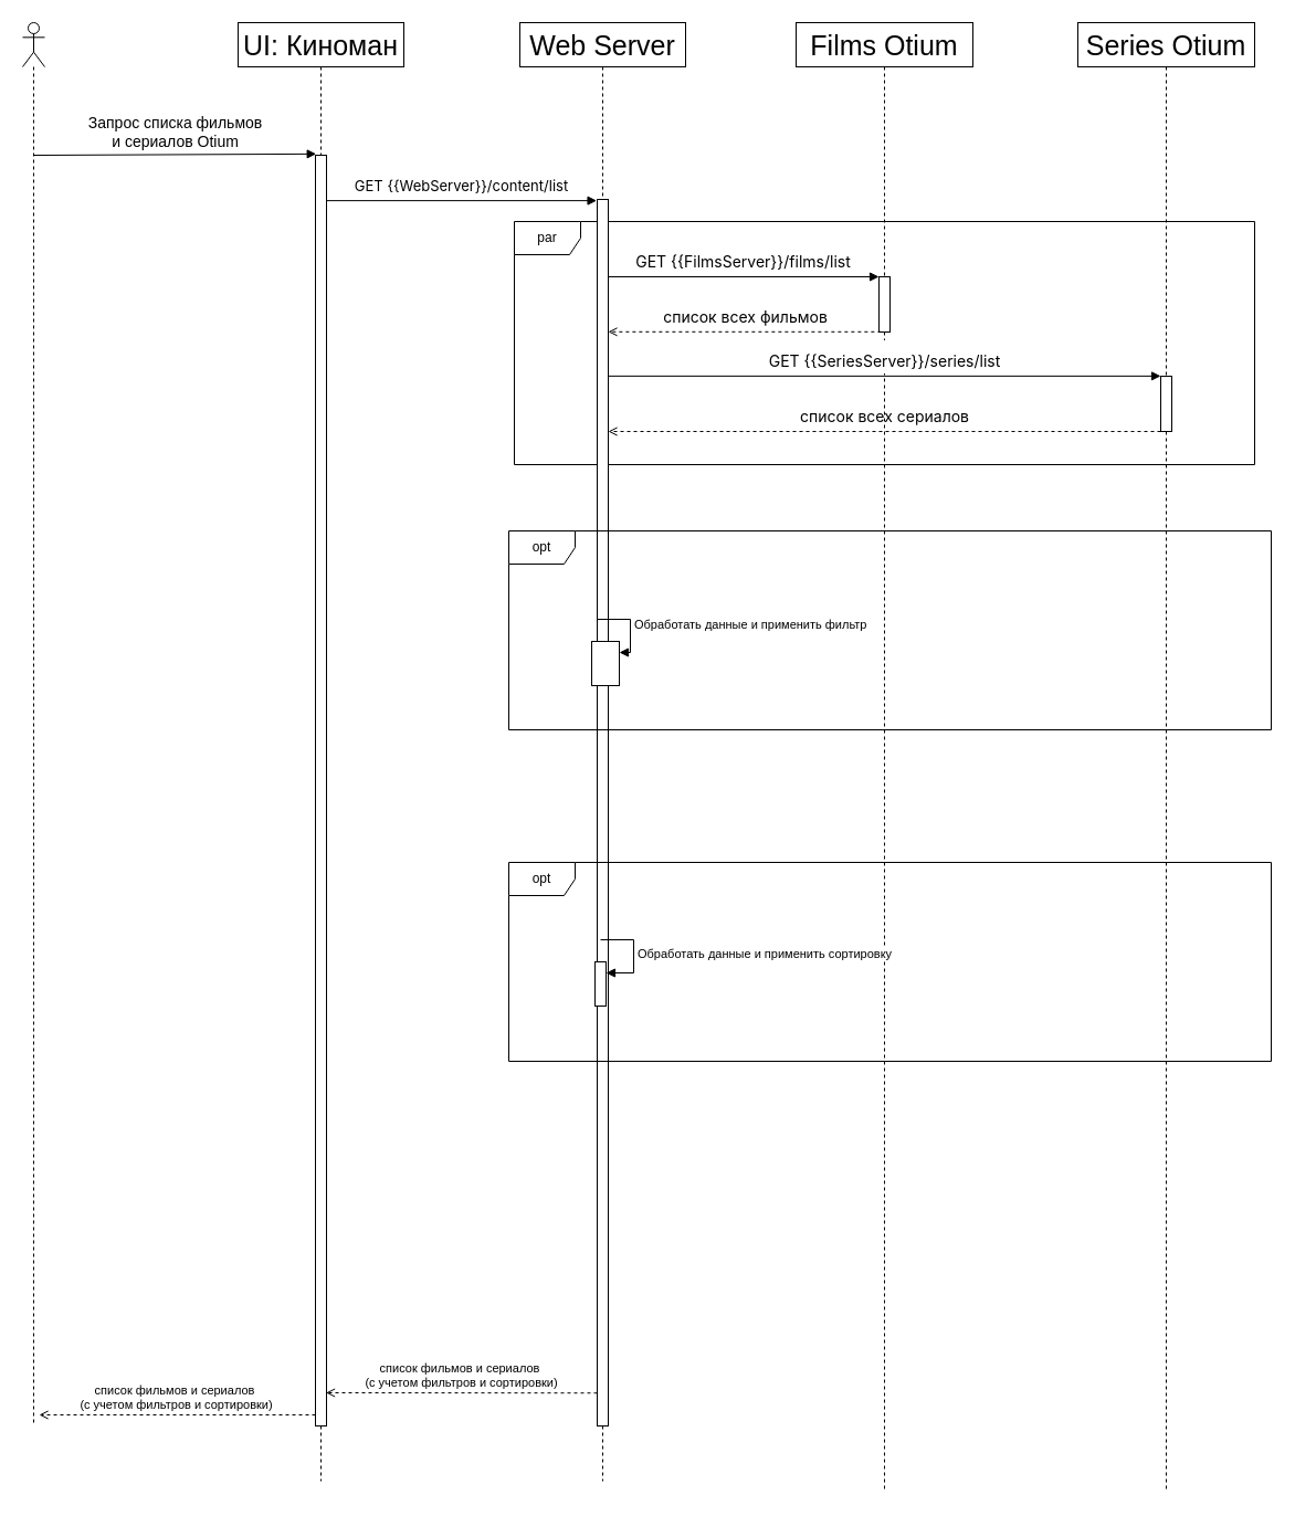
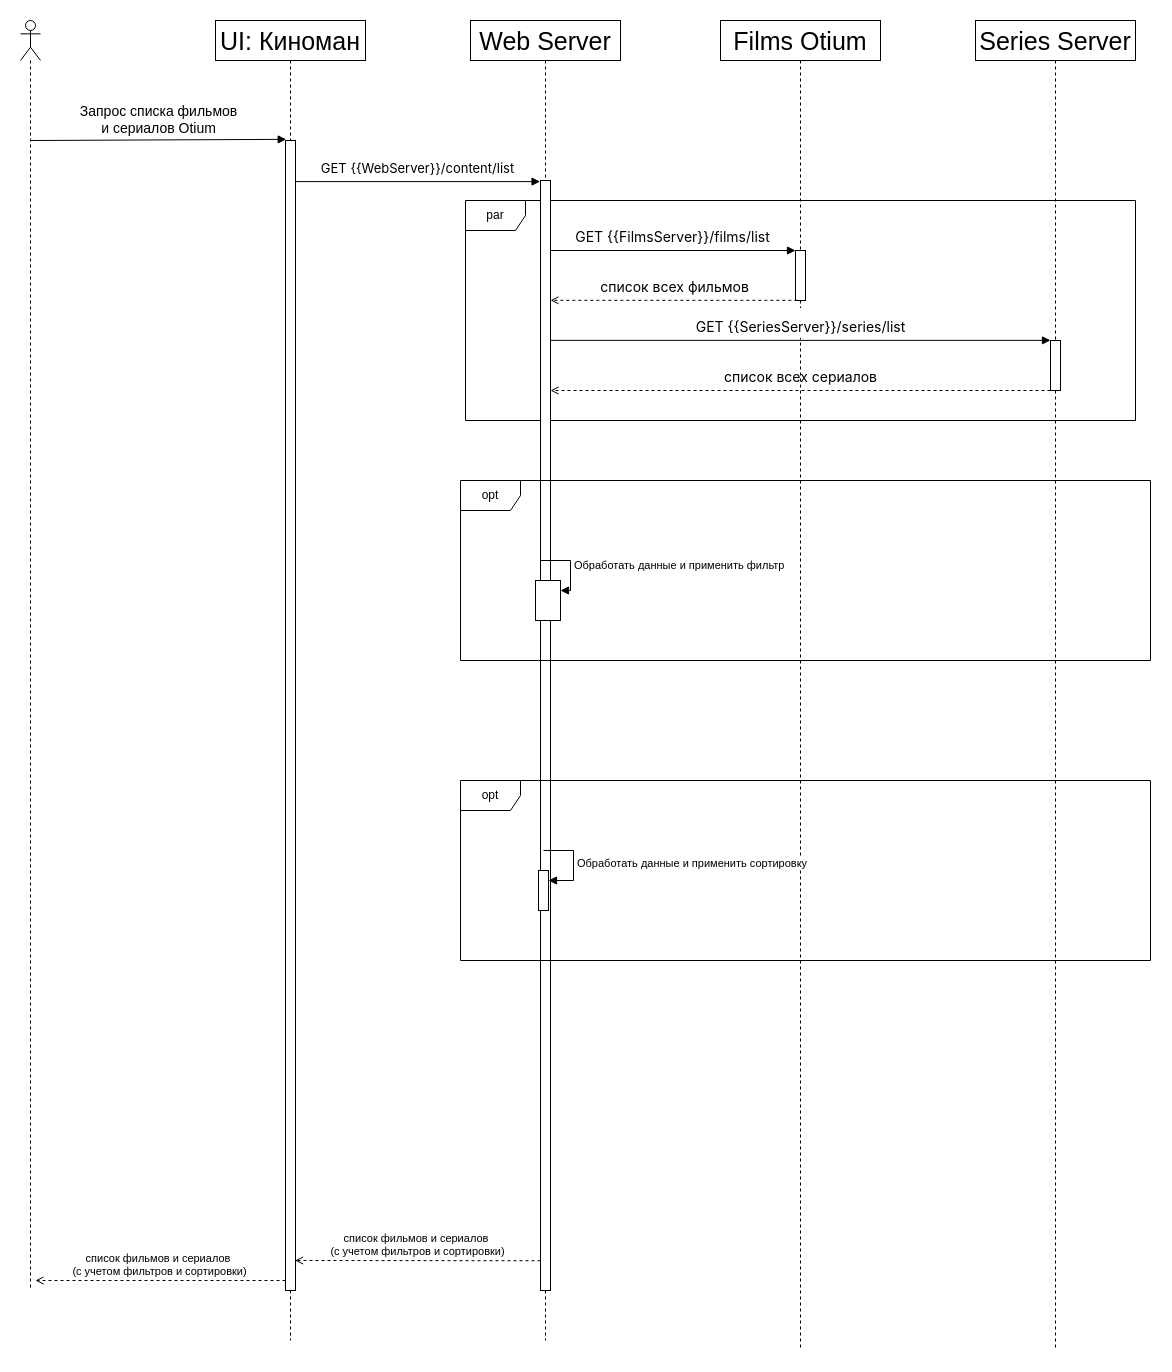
  <mxCell id="0" />
  <mxCell id="1" parent="0" />
  <mxCell id="2" value="par" style="shape=umlFrame;whiteSpace=wrap;html=1;" vertex="1" parent="1"><mxGeometry x="465" y="200" width="670" height="220" as="geometry" /></mxCell>
  <mxCell id="3" value="" style="shape=umlLifeline;participant=umlActor;perimeter=lifelinePerimeter;whiteSpace=wrap;html=1;container=1;collapsible=0;recursiveResize=0;verticalAlign=top;spacingTop=36;outlineConnect=0;fontSize=25;" vertex="1" parent="1"><mxGeometry x="20" y="20" width="20" height="1270" as="geometry" /></mxCell>
  <mxCell id="4" value="Запрос списка фильмов &lt;br&gt;и сериалов Otium" style="html=1;verticalAlign=bottom;startArrow=none;startFill=0;endArrow=block;startSize=8;rounded=1;fontSize=14;entryX=0.069;entryY=-0.001;entryDx=0;entryDy=0;entryPerimeter=0;" edge="1" parent="3" target="10"><mxGeometry x="-0.001" width="60" relative="1" as="geometry"><mxPoint x="10" y="120" as="sourcePoint" /><mxPoint x="70" y="120" as="targetPoint" /><mxPoint as="offset" /></mxGeometry></mxCell>
- <mxCell id="5" value="Series Otium" style="shape=umlLifeline;perimeter=lifelinePerimeter;whiteSpace=wrap;html=1;container=1;collapsible=0;recursiveResize=0;outlineConnect=0;fontSize=25;" vertex="1" parent="1"><mxGeometry x="975" y="20" width="160" height="1330" as="geometry" /></mxCell>
+ <mxCell id="5" value="Series Server" style="shape=umlLifeline;perimeter=lifelinePerimeter;whiteSpace=wrap;html=1;container=1;collapsible=0;recursiveResize=0;outlineConnect=0;fontSize=25;" vertex="1" parent="1"><mxGeometry x="975" y="20" width="160" height="1330" as="geometry" /></mxCell>
  <mxCell id="6" value="" style="html=1;points=[];perimeter=orthogonalPerimeter;fontFamily=Helvetica;fontSize=25;fontColor=default;align=center;strokeColor=default;fillColor=default;" vertex="1" parent="5"><mxGeometry x="75" y="320" width="10" height="50" as="geometry" /></mxCell>
  <mxCell id="7" value="&lt;div style=&quot;text-align: left;&quot;&gt;&lt;font face=&quot;Inter, system-ui, -apple-system, system-ui, Segoe UI, Roboto, Oxygen, Ubuntu, Cantarell, Fira Sans, Droid Sans, Helvetica, Arial, sans-serif&quot;&gt;&lt;span style=&quot;font-size: 14px;&quot;&gt;список всех сериалов&lt;/span&gt;&lt;/font&gt;&lt;/div&gt;" style="html=1;verticalAlign=bottom;startArrow=none;endArrow=open;startSize=8;rounded=1;fontSize=25;startFill=0;endFill=0;dashed=1;exitX=-0.05;exitY=0.205;exitDx=0;exitDy=0;exitPerimeter=0;" edge="1" parent="5" target="17"><mxGeometry x="-0.001" relative="1" as="geometry"><mxPoint x="75" y="370" as="sourcePoint" /><mxPoint x="-170" y="370" as="targetPoint" /><mxPoint as="offset" /></mxGeometry></mxCell>
  <mxCell id="8" value="&lt;span style=&quot;background-color: rgb(255, 255, 255); font-size: 13px;&quot;&gt;&lt;font style=&quot;font-size: 13px;&quot;&gt;&lt;span style=&quot;font-family: Inter, system-ui, -apple-system, &amp;quot;system-ui&amp;quot;, &amp;quot;Segoe UI&amp;quot;, Roboto, Oxygen, Ubuntu, Cantarell, &amp;quot;Fira Sans&amp;quot;, &amp;quot;Droid Sans&amp;quot;, Helvetica, Arial, sans-serif; text-align: left;&quot; data-testid=&quot;resolvedVariable&quot; spellcheck=&quot;false&quot; class=&quot;resolvedVariable&quot;&gt;GET {{WebServer}}&lt;/span&gt;&lt;span style=&quot;font-family: Inter, system-ui, -apple-system, &amp;quot;system-ui&amp;quot;, &amp;quot;Segoe UI&amp;quot;, Roboto, Oxygen, Ubuntu, Cantarell, &amp;quot;Fira Sans&amp;quot;, &amp;quot;Droid Sans&amp;quot;, Helvetica, Arial, sans-serif; text-align: left;&quot; data-testid=&quot;resolvedVariable&quot; spellcheck=&quot;false&quot; class=&quot;resolvedVariable&quot;&gt;/&lt;/span&gt;&lt;/font&gt;&lt;span style=&quot;font-family: Inter, system-ui, -apple-system, &amp;quot;system-ui&amp;quot;, &amp;quot;Segoe UI&amp;quot;, Roboto, Oxygen, Ubuntu, Cantarell, &amp;quot;Fira Sans&amp;quot;, &amp;quot;Droid Sans&amp;quot;, Helvetica, Arial, sans-serif; text-align: left;&quot; data-offset-key=&quot;a3p1t-1-0&quot;&gt;&lt;span style=&quot;&quot; data-text=&quot;true&quot;&gt;content/list&lt;/span&gt;&lt;/span&gt;&lt;/span&gt;" style="html=1;verticalAlign=bottom;startArrow=none;endArrow=block;startSize=8;rounded=1;fontSize=25;entryX=-0.044;entryY=0.001;entryDx=0;entryDy=0;entryPerimeter=0;startFill=0;" edge="1" parent="1" source="10" target="17"><mxGeometry x="-0.001" relative="1" as="geometry"><mxPoint x="225" y="100" as="sourcePoint" /><mxPoint as="offset" /></mxGeometry></mxCell>
  <mxCell id="9" value="UI: Киноман" style="shape=umlLifeline;perimeter=lifelinePerimeter;whiteSpace=wrap;html=1;container=1;collapsible=0;recursiveResize=0;outlineConnect=0;fontSize=25;" vertex="1" parent="1"><mxGeometry x="215" y="20" width="150" height="1320" as="geometry" /></mxCell>
  <mxCell id="10" value="" style="html=1;points=[];perimeter=orthogonalPerimeter;fontFamily=Helvetica;fontSize=25;fontColor=default;align=center;strokeColor=default;fillColor=default;" vertex="1" parent="9"><mxGeometry x="70" y="120" width="10" height="1150" as="geometry" /></mxCell>
  <mxCell id="11" value="Films Otium" style="shape=umlLifeline;perimeter=lifelinePerimeter;whiteSpace=wrap;html=1;container=1;collapsible=0;recursiveResize=0;outlineConnect=0;fontSize=25;" vertex="1" parent="1"><mxGeometry x="720" y="20" width="160" height="1330" as="geometry" /></mxCell>
  <mxCell id="12" value="" style="html=1;points=[];perimeter=orthogonalPerimeter;fontFamily=Helvetica;fontSize=25;fontColor=default;align=center;strokeColor=default;fillColor=default;" vertex="1" parent="11"><mxGeometry x="75" y="230" width="10" height="50" as="geometry" /></mxCell>
  <mxCell id="13" value="&lt;span style=&quot;background-color: rgb(255, 255, 255); font-size: 14px;&quot;&gt;&lt;font style=&quot;font-size: 14px;&quot;&gt;&lt;span style=&quot;font-family: Inter, system-ui, -apple-system, &amp;quot;system-ui&amp;quot;, &amp;quot;Segoe UI&amp;quot;, Roboto, Oxygen, Ubuntu, Cantarell, &amp;quot;Fira Sans&amp;quot;, &amp;quot;Droid Sans&amp;quot;, Helvetica, Arial, sans-serif; text-align: left;&quot; data-testid=&quot;resolvedVariable&quot; spellcheck=&quot;false&quot; class=&quot;resolvedVariable&quot;&gt;GET {{FilmsServer}}&lt;/span&gt;&lt;span style=&quot;font-family: Inter, system-ui, -apple-system, &amp;quot;system-ui&amp;quot;, &amp;quot;Segoe UI&amp;quot;, Roboto, Oxygen, Ubuntu, Cantarell, &amp;quot;Fira Sans&amp;quot;, &amp;quot;Droid Sans&amp;quot;, Helvetica, Arial, sans-serif; text-align: left;&quot; data-testid=&quot;resolvedVariable&quot; spellcheck=&quot;false&quot; class=&quot;resolvedVariable&quot;&gt;/films&lt;/span&gt;&lt;/font&gt;&lt;span style=&quot;font-family: Inter, system-ui, -apple-system, &amp;quot;system-ui&amp;quot;, &amp;quot;Segoe UI&amp;quot;, Roboto, Oxygen, Ubuntu, Cantarell, &amp;quot;Fira Sans&amp;quot;, &amp;quot;Droid Sans&amp;quot;, Helvetica, Arial, sans-serif; text-align: left;&quot; data-offset-key=&quot;a3p1t-1-0&quot;&gt;&lt;span style=&quot;&quot; data-text=&quot;true&quot;&gt;/list&lt;/span&gt;&lt;/span&gt;&lt;/span&gt;" style="html=1;verticalAlign=bottom;startArrow=none;endArrow=block;startSize=8;rounded=1;fontSize=25;entryX=-0.044;entryY=0.001;entryDx=0;entryDy=0;entryPerimeter=0;startFill=0;" edge="1" parent="11"><mxGeometry x="-0.001" relative="1" as="geometry"><mxPoint x="-170" y="230" as="sourcePoint" /><mxPoint x="75" y="230" as="targetPoint" /><mxPoint as="offset" /></mxGeometry></mxCell>
  <mxCell id="14" value="&lt;span style=&quot;background-color: rgb(255, 255, 255); font-size: 14px;&quot;&gt;&lt;font style=&quot;font-size: 14px;&quot;&gt;&lt;span style=&quot;font-family: Inter, system-ui, -apple-system, &amp;quot;system-ui&amp;quot;, &amp;quot;Segoe UI&amp;quot;, Roboto, Oxygen, Ubuntu, Cantarell, &amp;quot;Fira Sans&amp;quot;, &amp;quot;Droid Sans&amp;quot;, Helvetica, Arial, sans-serif; text-align: left;&quot; data-testid=&quot;resolvedVariable&quot; spellcheck=&quot;false&quot; class=&quot;resolvedVariable&quot;&gt;GET {{SeriesServer}}&lt;/span&gt;&lt;span style=&quot;font-family: Inter, system-ui, -apple-system, &amp;quot;system-ui&amp;quot;, &amp;quot;Segoe UI&amp;quot;, Roboto, Oxygen, Ubuntu, Cantarell, &amp;quot;Fira Sans&amp;quot;, &amp;quot;Droid Sans&amp;quot;, Helvetica, Arial, sans-serif; text-align: left;&quot; data-testid=&quot;resolvedVariable&quot; spellcheck=&quot;false&quot; class=&quot;resolvedVariable&quot;&gt;/series&lt;/span&gt;&lt;/font&gt;&lt;span style=&quot;font-family: Inter, system-ui, -apple-system, &amp;quot;system-ui&amp;quot;, &amp;quot;Segoe UI&amp;quot;, Roboto, Oxygen, Ubuntu, Cantarell, &amp;quot;Fira Sans&amp;quot;, &amp;quot;Droid Sans&amp;quot;, Helvetica, Arial, sans-serif; text-align: left;&quot; data-offset-key=&quot;a3p1t-1-0&quot;&gt;&lt;span style=&quot;&quot; data-text=&quot;true&quot;&gt;/list&lt;/span&gt;&lt;/span&gt;&lt;/span&gt;" style="html=1;verticalAlign=bottom;startArrow=none;endArrow=block;startSize=8;rounded=1;fontSize=25;entryX=-0.044;entryY=0.001;entryDx=0;entryDy=0;entryPerimeter=0;startFill=0;" edge="1" parent="11" source="17"><mxGeometry x="-0.001" relative="1" as="geometry"><mxPoint x="85" y="319.87" as="sourcePoint" /><mxPoint x="330" y="319.87" as="targetPoint" /><mxPoint as="offset" /></mxGeometry></mxCell>
  <mxCell id="15" value="&lt;div style=&quot;text-align: left;&quot;&gt;&lt;font face=&quot;Inter, system-ui, -apple-system, system-ui, Segoe UI, Roboto, Oxygen, Ubuntu, Cantarell, Fira Sans, Droid Sans, Helvetica, Arial, sans-serif&quot;&gt;&lt;span style=&quot;font-size: 14px;&quot;&gt;список всех фильмов&lt;/span&gt;&lt;/font&gt;&lt;/div&gt;" style="html=1;verticalAlign=bottom;startArrow=none;endArrow=open;startSize=8;rounded=1;fontSize=25;startFill=0;endFill=0;dashed=1;exitX=0.186;exitY=0.996;exitDx=0;exitDy=0;exitPerimeter=0;" edge="1" parent="1" source="12" target="17"><mxGeometry x="-0.001" relative="1" as="geometry"><mxPoint x="780" y="300" as="sourcePoint" /><mxPoint x="620" y="300" as="targetPoint" /><mxPoint as="offset" /></mxGeometry></mxCell>
  <mxCell id="16" value="Web Server" style="shape=umlLifeline;perimeter=lifelinePerimeter;whiteSpace=wrap;html=1;container=1;collapsible=0;recursiveResize=0;outlineConnect=0;fontSize=25;" vertex="1" parent="1"><mxGeometry x="470" y="20" width="150" height="1320" as="geometry" /></mxCell>
  <mxCell id="17" value="" style="html=1;points=[];perimeter=orthogonalPerimeter;fontFamily=Helvetica;fontSize=25;fontColor=default;align=center;strokeColor=default;fillColor=default;" vertex="1" parent="16"><mxGeometry x="70" y="160" width="10" height="1110" as="geometry" /></mxCell>
  <mxCell id="18" value="" style="html=1;points=[[0,0,0,0,5],[0,1,0,0,-5],[1,0,0,0,5],[1,1,0,0,-5]];perimeter=orthogonalPerimeter;outlineConnect=0;targetShapes=umlLifeline;portConstraint=eastwest;newEdgeStyle={&quot;curved&quot;:0,&quot;rounded&quot;:0};" vertex="1" parent="16"><mxGeometry x="65" y="560" width="25" height="40" as="geometry" /></mxCell>
  <mxCell id="19" value="Обработать данные и применить фильтр" style="html=1;align=left;spacingLeft=2;endArrow=block;rounded=0;edgeStyle=orthogonalEdgeStyle;curved=0;rounded=0;" edge="1" parent="16" target="18"><mxGeometry relative="1" as="geometry"><mxPoint x="70" y="540" as="sourcePoint" /><Array as="points"><mxPoint x="100" y="570" /></Array></mxGeometry></mxCell>
  <mxCell id="20" value="opt" style="shape=umlFrame;whiteSpace=wrap;html=1;" vertex="1" parent="16"><mxGeometry x="-10" y="460" width="690" height="180" as="geometry" /></mxCell>
  <mxCell id="21" value="" style="html=1;points=[[0,0,0,0,5],[0,1,0,0,-5],[1,0,0,0,5],[1,1,0,0,-5]];perimeter=orthogonalPerimeter;outlineConnect=0;targetShapes=umlLifeline;portConstraint=eastwest;newEdgeStyle={&quot;curved&quot;:0,&quot;rounded&quot;:0};" vertex="1" parent="16"><mxGeometry x="68" y="850" width="10" height="40" as="geometry" /></mxCell>
  <mxCell id="22" value="Обработать данные и применить сортировку" style="html=1;align=left;spacingLeft=2;endArrow=block;rounded=0;edgeStyle=orthogonalEdgeStyle;curved=0;rounded=0;" edge="1" parent="16" target="21"><mxGeometry relative="1" as="geometry"><mxPoint x="73" y="830" as="sourcePoint" /><Array as="points"><mxPoint x="103" y="860" /></Array></mxGeometry></mxCell>
  <mxCell id="23" value="список фильмов и сериалов &#10;(с учетом фильтров и сортировки)" style="html=1;verticalAlign=bottom;startArrow=none;endArrow=open;startSize=8;rounded=1;startFill=0;endFill=0;dashed=1;entryX=1;entryY=0.497;entryDx=0;entryDy=0;entryPerimeter=0;exitX=0.045;exitY=0.476;exitDx=0;exitDy=0;exitPerimeter=0;" edge="1" parent="1"><mxGeometry x="0.003" relative="1" as="geometry"><mxPoint x="540" y="1260.24" as="sourcePoint" /><mxPoint x="294.55" y="1260" as="targetPoint" /><mxPoint as="offset" /></mxGeometry></mxCell>
  <mxCell id="24" value="список фильмов и сериалов &#10;(с учетом фильтров и сортировки)" style="html=1;verticalAlign=bottom;startArrow=none;endArrow=open;startSize=8;rounded=1;startFill=0;endFill=0;dashed=1;entryX=1.017;entryY=0.307;entryDx=0;entryDy=0;entryPerimeter=0;" edge="1" parent="1"><mxGeometry x="0.006" relative="1" as="geometry"><mxPoint x="285" y="1280" as="sourcePoint" /><mxPoint x="35" y="1280" as="targetPoint" /><mxPoint as="offset" /></mxGeometry></mxCell>
  <mxCell id="25" value="opt" style="shape=umlFrame;whiteSpace=wrap;html=1;" vertex="1" parent="1"><mxGeometry x="460" y="780" width="690" height="180" as="geometry" /></mxCell>
